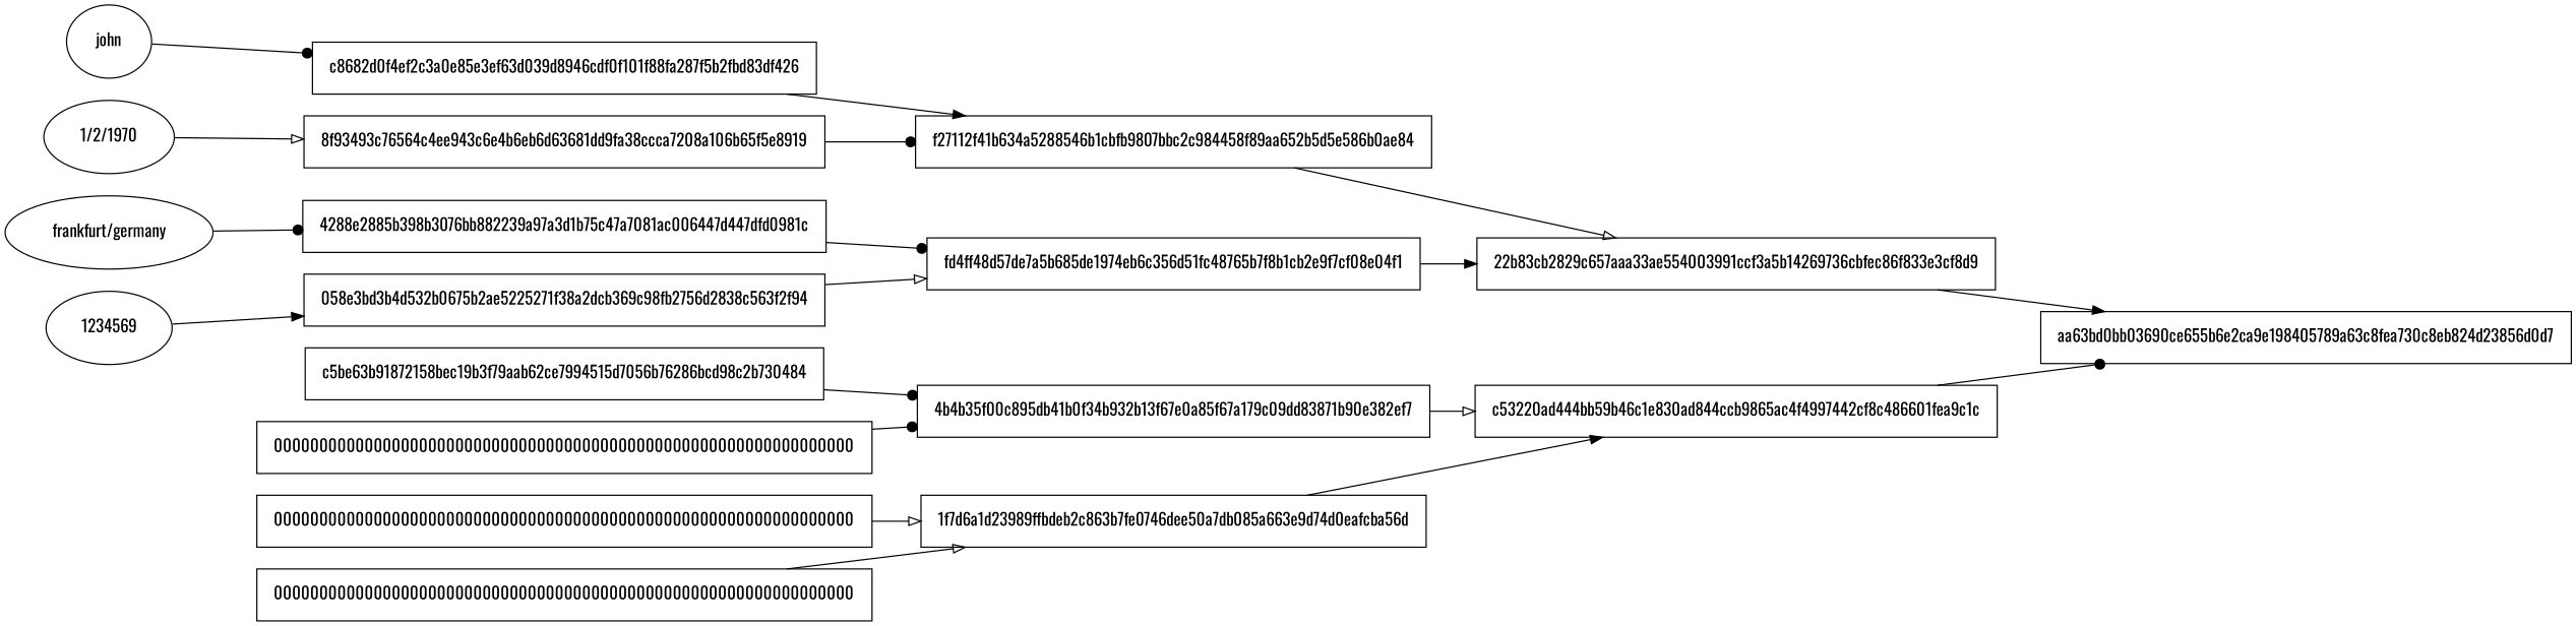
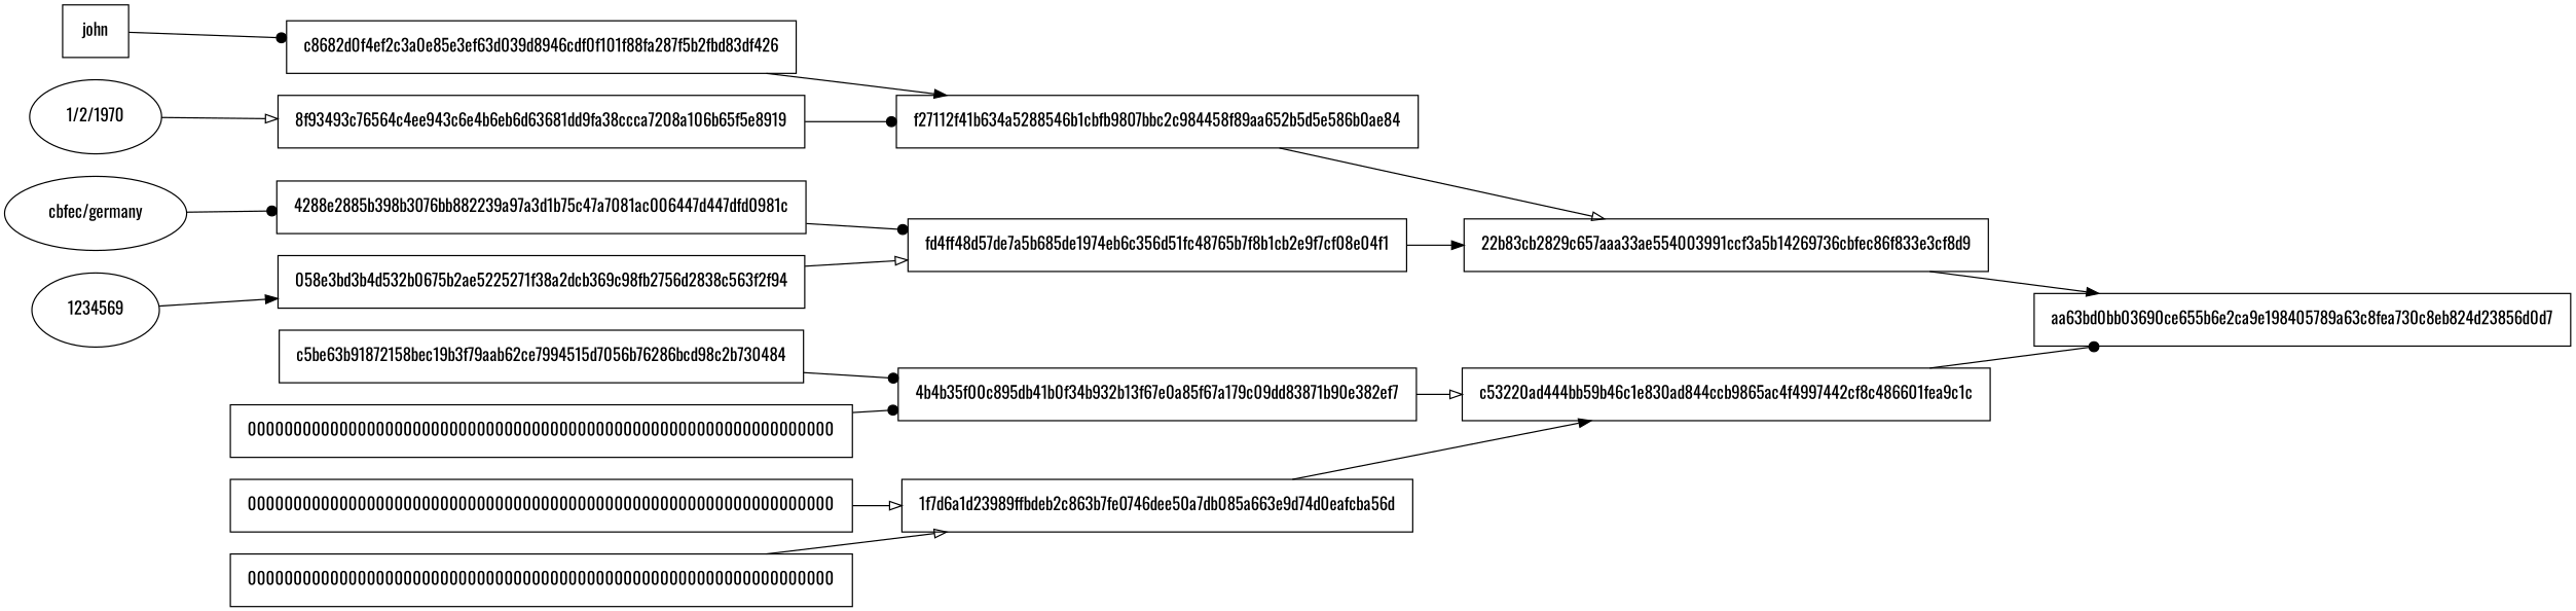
  digraph {
    fontname=Oswald
    rankdir=LR
    node [fontname=Oswald margin="0.2,0.2" shape=rectangle]
    edge [arrowhead=none fontname=Oswald]
    n1 [label=c8682d0f4ef2c3a0e85e3ef63d039d8946cdf0f101f88fa287f5b2fbd83df426]
    n2 [label="8f93493c76564c4ee943c6e4b6eb6d63681dd9fa38ccca7208a106b65f5e8919"]
    n3 [label="4288e2885b398b3076bb882239a97a3d1b75c47a7081ac006447d447dfd0981c"]
    n4 [label="058e3bd3b4d532b0675b2ae5225271f38a2dcb369c98fb2756d2838c563f2f94"]
    n5 [label=c5be63b91872158bec19b3f79aab62ce7994515d7056b76286bcd98c2b730484]
    n6 [label=0000000000000000000000000000000000000000000000000000000000000000]
    n7 [label=0000000000000000000000000000000000000000000000000000000000000000]
    n8 [label=0000000000000000000000000000000000000000000000000000000000000000]
    n9 [label=f27112f41b634a5288546b1cbfb9807bbc2c984458f89aa652b5d5e586b0ae84]
    n10 [label=fd4ff48d57de7a5b685de1974eb6c356d51fc48765b7f8b1cb2e9f7cf08e04f1]
    n11 [label="4b4b35f00c895db41b0f34b932b13f67e0a85f67a179c09dd83871b90e382ef7"]
    n12 [label="1f7d6a1d23989ffbdeb2c863b7fe0746dee50a7db085a663e9d74d0eafcba56d"]
-   john [shape=oval]
+   john [shape=box]
    n14 [label="22b83cb2829c657aaa33ae554003991ccf3a5b14269736cbfec86f833e3cf8d9"]
    n15 [label=aa63bd0bb03690ce655b6e2ca9e198405789a63c8fea730c8eb824d23856d0d7]
    "1/2/1970" [shape=oval]
-   "frankfurt/germany" [shape=oval]
+   "frankfurt/germany" [shape=oval label="cbfec/germany"]
    1234569 [shape=oval]
    n19 [label=c53220ad444bb59b46c1e830ad844ccb9865ac4f4997442cf8c486601fea9c1c]
    subgraph sub_1 {
      rank=same
      n1
      n2
      n3
      n4
      n5
      n6
      n7
      n8
    }
    n1 -> n2 [style=invisible]
    n1 -> n9 [arrowhead=normal]
    n2 -> n3 [style=invisible]
    n2 -> n9 [arrowhead=dot]
    n3 -> n4 [style=invisible]
    n3 -> n10 [arrowhead=dot]
    n4 -> n5 [style=invisible]
    n4 -> n10 [arrowhead=onormal]
    n5 -> n6 [style=invisible]
    n5 -> n11 [arrowhead=dot]
    n6 -> n7 [style=invisible]
    n6 -> n11 [arrowhead=dot]
    n7 -> n8 [style=invisible]
    n7 -> n12 [arrowhead=onormal]
    n8 -> n12 [arrowhead=onormal]
    n9 -> n14 [arrowhead=onormal]
    n10 -> n14 [arrowhead=normal]
    n11 -> n19 [arrowhead=onormal]
    n12 -> n19 [arrowhead=normal]
    john -> n1 [arrowhead=dot]
    n14 -> n15 [arrowhead=normal]
    "1/2/1970" -> n2 [arrowhead=onormal]
    "frankfurt/germany" -> n3 [arrowhead=dot]
    1234569 -> n4 [arrowhead=normal]
    n19 -> n15 [arrowhead=dot]
  }
